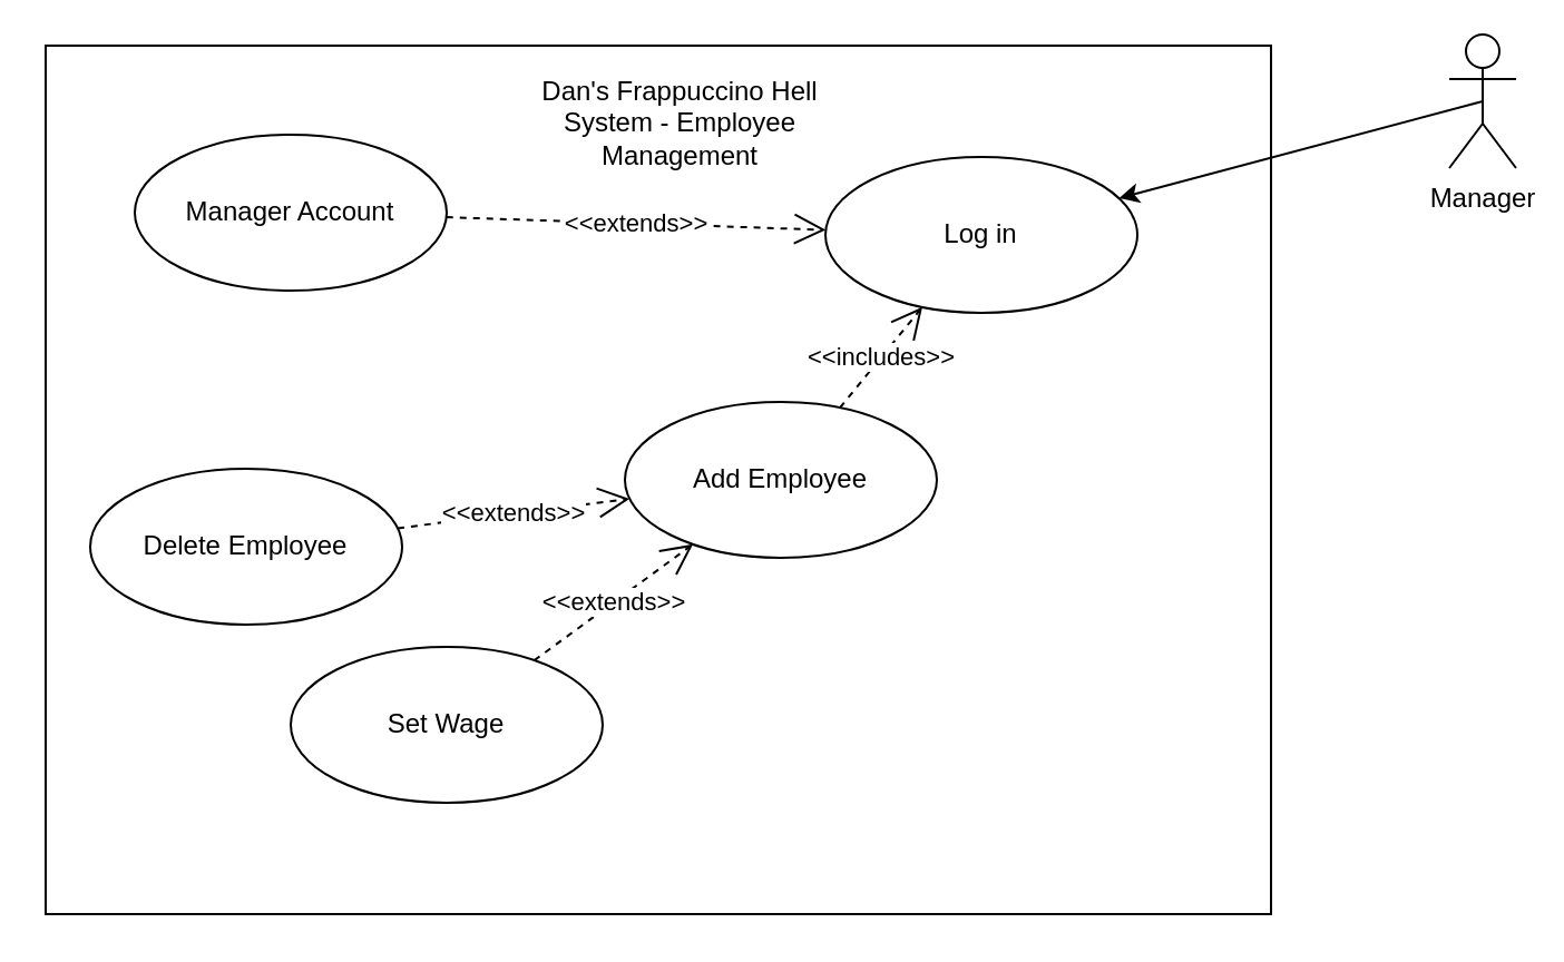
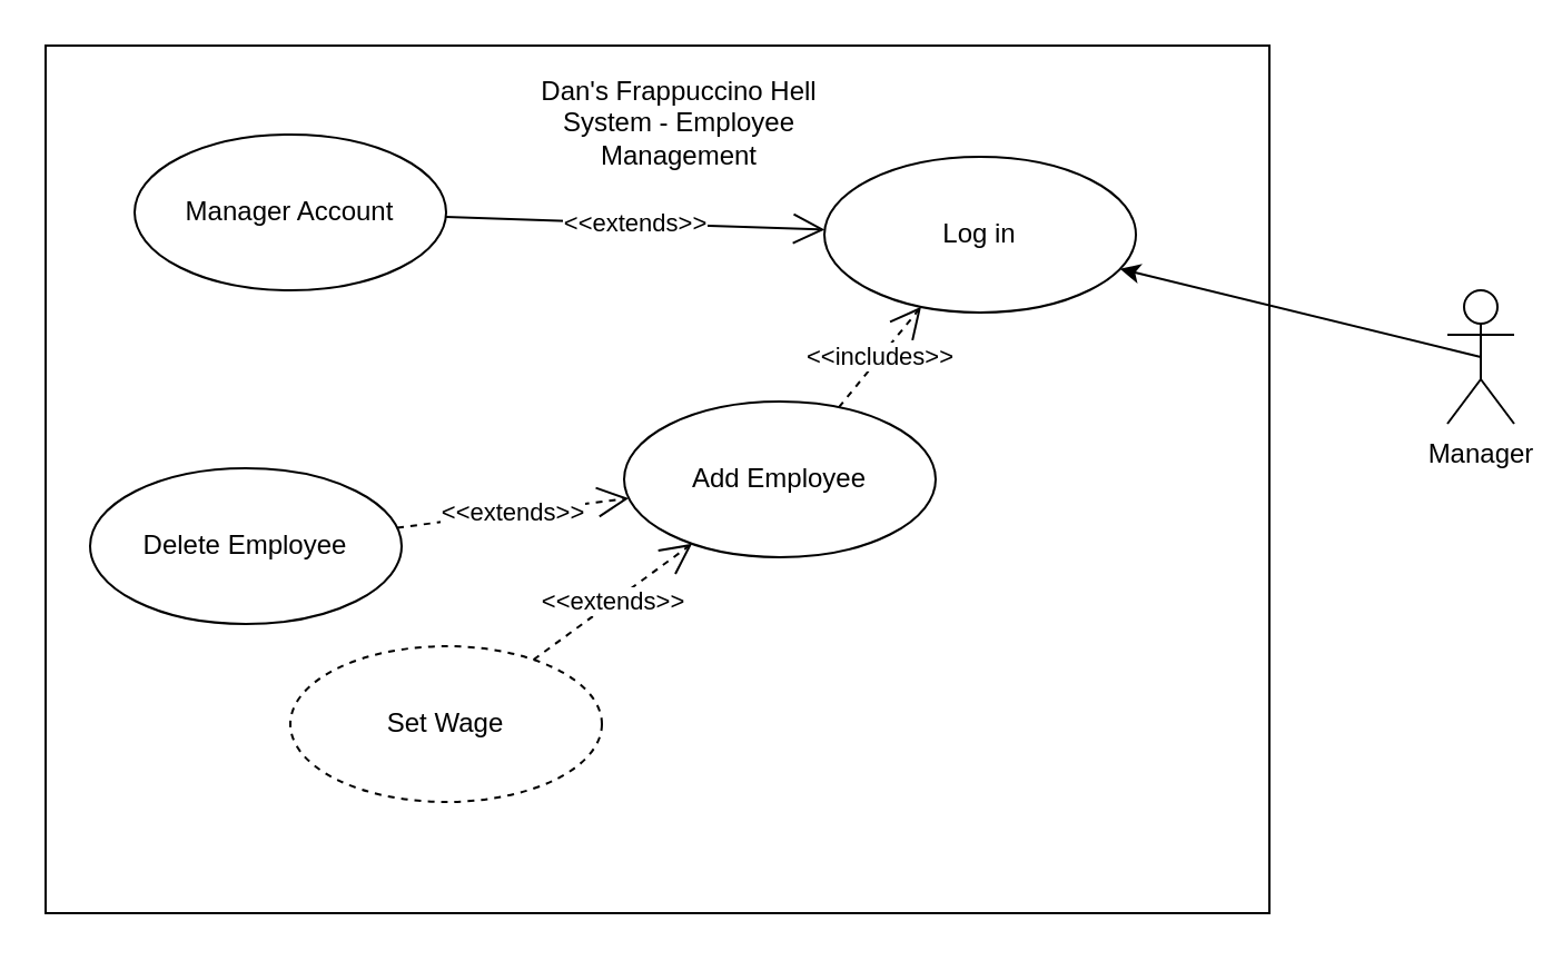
  <mxCell id="0" />
  <mxCell id="1" parent="0" />
  <mxCell id="2" value="" style="rounded=0;whiteSpace=wrap;html=1;" parent="1" vertex="1"><mxGeometry x="20" y="20" width="550" height="390" as="geometry" /></mxCell>
  <mxCell id="3" style="edgeStyle=none;html=1;exitX=0.5;exitY=0.5;exitDx=0;exitDy=0;exitPerimeter=0;" parent="1" source="4" target="5" edge="1"><mxGeometry relative="1" as="geometry" /></mxCell>
- <mxCell id="4" value="Manager" style="shape=umlActor;verticalLabelPosition=bottom;verticalAlign=top;html=1;outlineConnect=0;" parent="1" vertex="1"><mxGeometry x="650" y="15" width="30" height="60" as="geometry" /></mxCell>
+ <mxCell id="4" value="Manager" style="shape=umlActor;verticalLabelPosition=bottom;verticalAlign=top;html=1;outlineConnect=0;" parent="1" vertex="1"><mxGeometry x="650" y="130" width="30" height="60" as="geometry" /></mxCell>
  <mxCell id="5" value="Log in" style="ellipse;whiteSpace=wrap;html=1;" parent="1" vertex="1"><mxGeometry x="370" y="70" width="140" height="70" as="geometry" /></mxCell>
  <mxCell id="6" value="Manager Account" style="ellipse;whiteSpace=wrap;html=1;" parent="1" vertex="1"><mxGeometry x="60" y="60" width="140" height="70" as="geometry" /></mxCell>
  <mxCell id="7" value="Dan's Frappuccino Hell System - Employee Management" style="text;html=1;strokeColor=none;fillColor=none;align=center;verticalAlign=middle;whiteSpace=wrap;rounded=0;" parent="1" vertex="1"><mxGeometry x="240" y="40" width="130" height="30" as="geometry" /></mxCell>
- <mxCell id="8" value="&amp;lt;&amp;lt;extends&amp;gt;&amp;gt;" style="endArrow=open;endSize=12;dashed=1;html=1;rounded=0;" parent="1" source="6" target="5" edge="1"><mxGeometry width="160" relative="1" as="geometry"><mxPoint x="310.471" y="420.525" as="sourcePoint" /><mxPoint x="299.537" y="389.483" as="targetPoint" /><Array as="points" /></mxGeometry></mxCell>
+ <mxCell id="8" value="&amp;lt;&amp;lt;extends&amp;gt;&amp;gt;" style="endArrow=open;endSize=12;dashed=0;html=1;rounded=0;" parent="1" source="6" target="5" edge="1"><mxGeometry width="160" relative="1" as="geometry"><mxPoint x="310.471" y="420.525" as="sourcePoint" /><mxPoint x="299.537" y="389.483" as="targetPoint" /><Array as="points" /></mxGeometry></mxCell>
  <mxCell id="9" value="Add Employee" style="ellipse;whiteSpace=wrap;html=1;" parent="1" vertex="1"><mxGeometry x="280" y="180" width="140" height="70" as="geometry" /></mxCell>
  <mxCell id="10" value="&amp;lt;&amp;lt;includes&amp;gt;&amp;gt;" style="endArrow=open;endSize=12;dashed=1;html=1;rounded=0;" parent="1" source="9" target="5" edge="1"><mxGeometry width="160" relative="1" as="geometry"><mxPoint x="204.993" y="117.999" as="sourcePoint" /><mxPoint x="320.191" y="141.774" as="targetPoint" /><Array as="points" /></mxGeometry></mxCell>
  <mxCell id="11" value="Delete Employee" style="ellipse;whiteSpace=wrap;html=1;" parent="1" vertex="1"><mxGeometry x="40" y="210" width="140" height="70" as="geometry" /></mxCell>
- <mxCell id="12" value="Set Wage" style="ellipse;whiteSpace=wrap;html=1;" parent="1" vertex="1"><mxGeometry x="130" y="290" width="140" height="70" as="geometry" /></mxCell>
+ <mxCell id="12" value="Set Wage" style="ellipse;whiteSpace=wrap;html=1;dashed=1;" parent="1" vertex="1"><mxGeometry x="130" y="290" width="140" height="70" as="geometry" /></mxCell>
  <mxCell id="13" value="&amp;lt;&amp;lt;extends&amp;gt;&amp;gt;" style="endArrow=open;endSize=12;dashed=1;html=1;rounded=0;" parent="1" source="11" target="9" edge="1"><mxGeometry width="160" relative="1" as="geometry"><mxPoint x="204.993" y="117.999" as="sourcePoint" /><mxPoint x="320.191" y="141.774" as="targetPoint" /><Array as="points" /></mxGeometry></mxCell>
  <mxCell id="14" value="&amp;lt;&amp;lt;extends&amp;gt;&amp;gt;" style="endArrow=open;endSize=12;dashed=1;html=1;rounded=0;" parent="1" source="12" target="9" edge="1"><mxGeometry width="160" relative="1" as="geometry"><mxPoint x="214.993" y="127.999" as="sourcePoint" /><mxPoint x="330.191" y="151.774" as="targetPoint" /><Array as="points" /></mxGeometry></mxCell>
